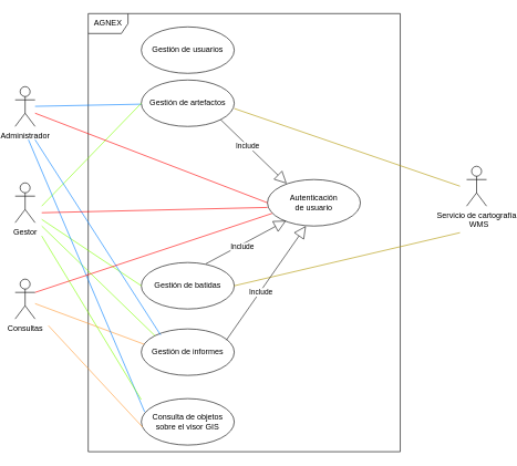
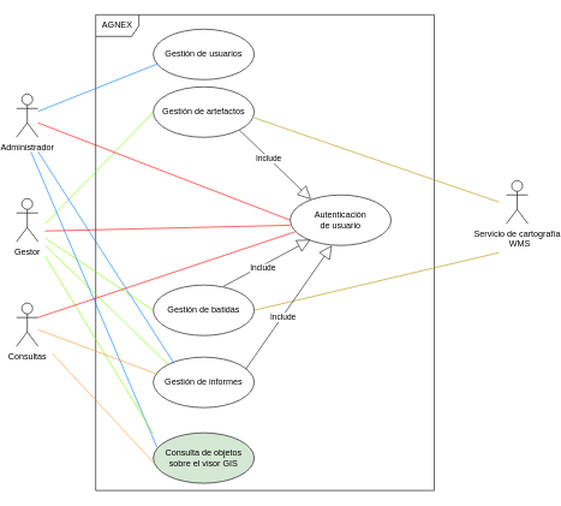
  <mxCell id="0" />
  <mxCell id="1" parent="0" />
  <mxCell id="2" value="" style="group" parent="1" vertex="1" connectable="0"><mxGeometry x="20" y="20" width="710" height="660" as="geometry" /></mxCell>
  <mxCell id="3" value="AGNEX" style="shape=umlFrame;whiteSpace=wrap;html=1;shadow=0;" parent="2" vertex="1"><mxGeometry x="110" width="470" height="660" as="geometry" /></mxCell>
  <mxCell id="4" value="Administrador" style="shape=umlActor;verticalLabelPosition=bottom;labelBackgroundColor=#ffffff;verticalAlign=top;html=1;shadow=0;" parent="2" vertex="1"><mxGeometry y="110" width="30" height="60" as="geometry" /></mxCell>
  <mxCell id="5" value="Gestor" style="shape=umlActor;verticalLabelPosition=bottom;labelBackgroundColor=#ffffff;verticalAlign=top;html=1;shadow=0;" parent="2" vertex="1"><mxGeometry y="255" width="30" height="60" as="geometry" /></mxCell>
  <mxCell id="6" value="Gestión de usuarios" style="ellipse;whiteSpace=wrap;html=1;shadow=0;" parent="2" vertex="1"><mxGeometry x="190" y="20" width="140" height="70" as="geometry" /></mxCell>
- <mxCell id="7" style="rounded=0;orthogonalLoop=1;jettySize=auto;html=1;endArrow=none;endFill=0;strokeColor=#007FFF;" parent="2" source="4" target="8" edge="1"><mxGeometry relative="1" as="geometry" /></mxCell>
+ <mxCell id="7" style="rounded=0;orthogonalLoop=1;jettySize=auto;html=1;endArrow=none;endFill=0;strokeColor=#007FFF;entryX=0.043;entryY=0.686;entryDx=0;entryDy=0;entryPerimeter=0;" parent="2" source="4" target="6" edge="1"><mxGeometry relative="1" as="geometry" /></mxCell>
  <mxCell id="8" value="Gestión de artefactos" style="ellipse;whiteSpace=wrap;html=1;shadow=0;" parent="2" vertex="1"><mxGeometry x="190" y="100" width="140" height="70" as="geometry" /></mxCell>
  <mxCell id="9" value="Gestión de batidas" style="ellipse;whiteSpace=wrap;html=1;shadow=0;" parent="2" vertex="1"><mxGeometry x="190" y="375" width="140" height="70" as="geometry" /></mxCell>
  <mxCell id="10" value="Gestión de informes" style="ellipse;whiteSpace=wrap;html=1;shadow=0;" parent="2" vertex="1"><mxGeometry x="190" y="475" width="140" height="70" as="geometry" /></mxCell>
  <mxCell id="11" value="Consultas" style="shape=umlActor;verticalLabelPosition=bottom;labelBackgroundColor=#ffffff;verticalAlign=top;html=1;shadow=0;" parent="2" vertex="1"><mxGeometry y="400" width="30" height="60" as="geometry" /></mxCell>
  <mxCell id="12" value="&lt;div&gt;Servicio de cartografía&lt;/div&gt;&lt;div&gt;&amp;nbsp; WMS&lt;br&gt;&lt;/div&gt;" style="shape=umlActor;verticalLabelPosition=bottom;labelBackgroundColor=#ffffff;verticalAlign=top;html=1;shadow=0;" parent="2" vertex="1"><mxGeometry x="680" y="230" width="30" height="60" as="geometry" /></mxCell>
  <mxCell id="13" style="rounded=0;orthogonalLoop=1;jettySize=auto;html=1;endArrow=none;endFill=0;strokeColor=#80FF00;entryX=0;entryY=0.5;entryDx=0;entryDy=0;" parent="2" target="8" edge="1"><mxGeometry relative="1" as="geometry"><mxPoint x="40" y="290" as="sourcePoint" /><mxPoint x="206" y="88" as="targetPoint" /></mxGeometry></mxCell>
  <mxCell id="14" style="rounded=0;orthogonalLoop=1;jettySize=auto;html=1;endArrow=none;endFill=0;strokeColor=#80FF00;entryX=0;entryY=0.5;entryDx=0;entryDy=0;" parent="2" target="9" edge="1"><mxGeometry relative="1" as="geometry"><mxPoint x="40" y="310" as="sourcePoint" /><mxPoint x="196" y="270" as="targetPoint" /></mxGeometry></mxCell>
  <mxCell id="15" style="rounded=0;orthogonalLoop=1;jettySize=auto;html=1;endArrow=none;endFill=0;strokeColor=#80FF00;entryX=0;entryY=0;entryDx=0;entryDy=0;" parent="2" target="10" edge="1"><mxGeometry relative="1" as="geometry"><mxPoint x="40" y="320" as="sourcePoint" /><mxPoint x="186" y="340" as="targetPoint" /></mxGeometry></mxCell>
  <mxCell id="16" style="rounded=0;orthogonalLoop=1;jettySize=auto;html=1;endArrow=none;endFill=0;strokeColor=#FF9933;entryX=0.029;entryY=0.329;entryDx=0;entryDy=0;entryPerimeter=0;shadow=0;" parent="2" target="10" edge="1"><mxGeometry relative="1" as="geometry"><mxPoint x="30" y="436.862" as="sourcePoint" /><mxPoint x="190" y="500" as="targetPoint" /></mxGeometry></mxCell>
  <mxCell id="17" style="rounded=0;orthogonalLoop=1;jettySize=auto;html=1;endArrow=none;endFill=0;strokeColor=#B09500;fillColor=#e3c800;" parent="2" edge="1"><mxGeometry relative="1" as="geometry"><mxPoint x="670" y="260" as="sourcePoint" /><mxPoint x="330" y="143" as="targetPoint" /></mxGeometry></mxCell>
  <mxCell id="18" style="rounded=0;orthogonalLoop=1;jettySize=auto;html=1;endArrow=none;endFill=0;strokeColor=#B09500;entryX=1;entryY=0.5;entryDx=0;entryDy=0;fillColor=#e3c800;" parent="2" target="9" edge="1"><mxGeometry relative="1" as="geometry"><mxPoint x="670" y="330" as="sourcePoint" /><mxPoint x="353" y="203" as="targetPoint" /></mxGeometry></mxCell>
  <mxCell id="19" style="rounded=0;orthogonalLoop=1;jettySize=auto;html=1;endArrow=none;endFill=0;strokeColor=#007FFF;entryX=0.207;entryY=0.129;entryDx=0;entryDy=0;entryPerimeter=0;" parent="2" target="10" edge="1"><mxGeometry relative="1" as="geometry"><mxPoint x="30" y="190" as="sourcePoint" /><mxPoint x="190" y="470" as="targetPoint" /></mxGeometry></mxCell>
  <mxCell id="20" value="&lt;div&gt;Autenticación&lt;/div&gt;&lt;div&gt; de usuario&lt;/div&gt;" style="ellipse;whiteSpace=wrap;html=1;shadow=0;" parent="2" vertex="1"><mxGeometry x="380" y="250" width="140" height="70" as="geometry" /></mxCell>
- <mxCell id="21" value="&lt;div&gt;Consulta de objetos&lt;/div&gt;&lt;div&gt;sobre el visor GIS&lt;br&gt;&lt;/div&gt;" style="ellipse;whiteSpace=wrap;html=1;shadow=0;" parent="2" vertex="1"><mxGeometry x="190" y="580" width="140" height="70" as="geometry" /></mxCell>
+ <mxCell id="21" value="&lt;div&gt;Consulta de objetos&lt;/div&gt;&lt;div&gt;sobre el visor GIS&lt;br&gt;&lt;/div&gt;" style="ellipse;whiteSpace=wrap;html=1;shadow=0;fillColor=#d5e8d4;" parent="2" vertex="1"><mxGeometry x="190" y="580" width="140" height="70" as="geometry" /></mxCell>
  <mxCell id="22" style="rounded=0;orthogonalLoop=1;jettySize=auto;html=1;endArrow=none;endFill=0;strokeColor=#007FFF;entryX=0.036;entryY=0.286;entryDx=0;entryDy=0;entryPerimeter=0;" parent="2" target="21" edge="1"><mxGeometry relative="1" as="geometry"><mxPoint x="20" y="190" as="sourcePoint" /><mxPoint x="209" y="484" as="targetPoint" /></mxGeometry></mxCell>
  <mxCell id="23" style="rounded=0;orthogonalLoop=1;jettySize=auto;html=1;endArrow=none;endFill=0;strokeColor=#80FF00;entryX=0.17;entryY=0.881;entryDx=0;entryDy=0;entryPerimeter=0;" parent="2" target="3" edge="1"><mxGeometry relative="1" as="geometry"><mxPoint x="40" y="335" as="sourcePoint" /><mxPoint x="201" y="485" as="targetPoint" /></mxGeometry></mxCell>
  <mxCell id="24" style="rounded=0;orthogonalLoop=1;jettySize=auto;html=1;endArrow=none;endFill=0;strokeColor=#FF9933;entryX=0.014;entryY=0.614;entryDx=0;entryDy=0;entryPerimeter=0;shadow=0;startSize=10;" parent="2" target="21" edge="1"><mxGeometry relative="1" as="geometry"><mxPoint x="50" y="470" as="sourcePoint" /><mxPoint x="204" y="488" as="targetPoint" /></mxGeometry></mxCell>
  <mxCell id="25" style="rounded=0;orthogonalLoop=1;jettySize=auto;html=1;endArrow=none;endFill=0;strokeColor=#FF0000;entryX=0;entryY=0.5;entryDx=0;entryDy=0;shadow=0;" parent="2" target="20" edge="1"><mxGeometry relative="1" as="geometry"><mxPoint x="30" y="150" as="sourcePoint" /><mxPoint x="274" y="311" as="targetPoint" /></mxGeometry></mxCell>
  <mxCell id="26" style="rounded=0;orthogonalLoop=1;jettySize=auto;html=1;endArrow=none;endFill=0;strokeColor=#FF0000;shadow=0;" parent="2" edge="1"><mxGeometry relative="1" as="geometry"><mxPoint x="40" y="300" as="sourcePoint" /><mxPoint x="380" y="292" as="targetPoint" /></mxGeometry></mxCell>
  <mxCell id="27" style="rounded=0;orthogonalLoop=1;jettySize=auto;html=1;endArrow=none;endFill=0;strokeColor=#FF0000;shadow=0;entryX=0.05;entryY=0.729;entryDx=0;entryDy=0;entryPerimeter=0;" parent="2" target="20" edge="1"><mxGeometry relative="1" as="geometry"><mxPoint x="30" y="420" as="sourcePoint" /><mxPoint x="390" y="300" as="targetPoint" /></mxGeometry></mxCell>
  <mxCell id="28" value="Include" style="endArrow=block;endSize=16;endFill=0;html=1;strokeColor=#1A1A1A;entryX=0.2;entryY=0.886;entryDx=0;entryDy=0;entryPerimeter=0;exitX=0.693;exitY=0.029;exitDx=0;exitDy=0;exitPerimeter=0;" parent="2" source="9" target="20" edge="1"><mxGeometry x="0.063" y="-14" width="160" relative="1" as="geometry"><mxPoint x="280" y="380" as="sourcePoint" /><mxPoint x="440" y="380" as="targetPoint" /><Array as="points" /><mxPoint x="-16" y="-3" as="offset" /></mxGeometry></mxCell>
  <mxCell id="29" value="Include" style="endArrow=block;endSize=16;endFill=0;html=1;strokeColor=#1A1A1A;entryX=0.414;entryY=1;entryDx=0;entryDy=0;entryPerimeter=0;exitX=0.914;exitY=0.243;exitDx=0;exitDy=0;exitPerimeter=0;" parent="2" source="10" target="20" edge="1"><mxGeometry x="-0.153" y="-1" width="160" relative="1" as="geometry"><mxPoint x="297" y="387" as="sourcePoint" /><mxPoint x="418" y="322" as="targetPoint" /><Array as="points" /><mxPoint as="offset" /></mxGeometry></mxCell>
  <mxCell id="30" value="Include" style="endArrow=block;endSize=16;endFill=0;html=1;strokeColor=#1A1A1A;entryX=0.207;entryY=0.086;entryDx=0;entryDy=0;entryPerimeter=0;exitX=1;exitY=1;exitDx=0;exitDy=0;" parent="2" source="8" target="20" edge="1"><mxGeometry x="-0.174" width="160" relative="1" as="geometry"><mxPoint x="317" y="407" as="sourcePoint" /><mxPoint x="438" y="342" as="targetPoint" /><Array as="points" /><mxPoint y="1" as="offset" /></mxGeometry></mxCell>
